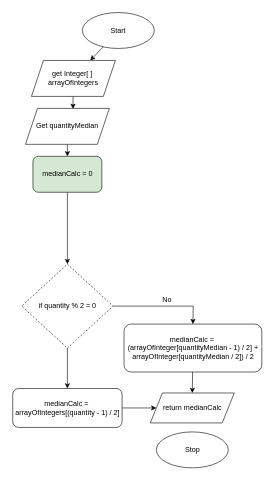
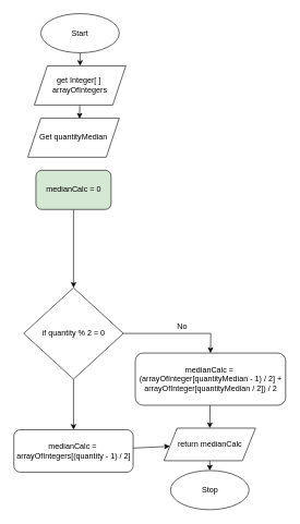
  <mxCell id="0" />
  <mxCell id="1" parent="0" />
  <mxCell id="2" value="" style="edgeStyle=none;html=1;" edge="1" parent="1" source="3" target="7"><mxGeometry relative="1" as="geometry" /></mxCell>
- <mxCell id="3" value="Start" style="ellipse;whiteSpace=wrap;html=1;" vertex="1" parent="1"><mxGeometry x="137" y="20" width="120" height="60" as="geometry" /></mxCell>
+ <mxCell id="3" value="Start" style="ellipse;whiteSpace=wrap;html=1;" vertex="1" parent="1"><mxGeometry x="62" y="20" width="120" height="60" as="geometry" /></mxCell>
+ <mxCell id="4" value="" style="edgeStyle=none;html=1;" edge="1" parent="1" source="5" target="10"><mxGeometry relative="1" as="geometry" /></mxCell>
  <mxCell id="5" value="return medianCalc" style="shape=parallelogram;perimeter=parallelogramPerimeter;whiteSpace=wrap;html=1;fixedSize=1;" vertex="1" parent="1"><mxGeometry x="250.5" y="655" width="140" height="50" as="geometry" /></mxCell>
  <mxCell id="6" style="edgeStyle=none;html=1;entryX=0.566;entryY=0.015;entryDx=0;entryDy=0;entryPerimeter=0;" edge="1" parent="1" source="7" target="9"><mxGeometry relative="1" as="geometry" /></mxCell>
  <mxCell id="7" value="get Integer[ ]&amp;nbsp;&lt;br&gt;arrayOfIntegers" style="shape=parallelogram;perimeter=parallelogramPerimeter;whiteSpace=wrap;html=1;fixedSize=1;" vertex="1" parent="1"><mxGeometry x="52" y="100" width="140" height="60" as="geometry" /></mxCell>
- <mxCell id="8" style="edgeStyle=none;html=1;entryX=0.5;entryY=0;entryDx=0;entryDy=0;" edge="1" parent="1" source="9" target="12"><mxGeometry relative="1" as="geometry" /></mxCell>
  <mxCell id="9" value="Get quantityMedian" style="shape=parallelogram;perimeter=parallelogramPerimeter;whiteSpace=wrap;html=1;fixedSize=1;" vertex="1" parent="1"><mxGeometry x="42" y="180" width="140" height="60" as="geometry" /></mxCell>
  <mxCell id="10" value="Stop" style="ellipse;whiteSpace=wrap;html=1;" vertex="1" parent="1"><mxGeometry x="260.5" y="720" width="120" height="60" as="geometry" /></mxCell>
  <mxCell id="11" style="edgeStyle=none;html=1;entryX=0.5;entryY=0;entryDx=0;entryDy=0;" edge="1" parent="1" source="12" target="15"><mxGeometry relative="1" as="geometry" /></mxCell>
  <mxCell id="12" value="medianCalc = 0" style="rounded=1;whiteSpace=wrap;html=1;fillColor=#d5e8d4;" vertex="1" parent="1"><mxGeometry x="54.5" y="260" width="115" height="60" as="geometry" /></mxCell>
  <mxCell id="13" style="edgeStyle=none;html=1;entryX=0.5;entryY=0;entryDx=0;entryDy=0;" edge="1" parent="1" source="15" target="17"><mxGeometry relative="1" as="geometry" /></mxCell>
  <mxCell id="14" style="edgeStyle=none;html=1;entryX=0.5;entryY=0;entryDx=0;entryDy=0;rounded=0;" edge="1" parent="1" source="15" target="20"><mxGeometry relative="1" as="geometry"><Array as="points"><mxPoint x="322" y="510" /></Array></mxGeometry></mxCell>
- <mxCell id="15" value="if quantity % 2 = 0" style="rhombus;whiteSpace=wrap;html=1;dashed=1;" vertex="1" parent="1"><mxGeometry x="35.75" y="440" width="152.5" height="140" as="geometry" /></mxCell>
+ <mxCell id="15" value="if quantity % 2 = 0" style="rhombus;whiteSpace=wrap;html=1;" vertex="1" parent="1"><mxGeometry x="35.75" y="440" width="152.5" height="140" as="geometry" /></mxCell>
  <mxCell id="16" value="" style="edgeStyle=none;html=1;" edge="1" parent="1" source="17" target="5"><mxGeometry relative="1" as="geometry" /></mxCell>
- <mxCell id="17" value="medianCalc =&amp;nbsp;&lt;br&gt;arrayOfIntegers[(quantity - 1) / 2]" style="rounded=1;whiteSpace=wrap;html=1;" vertex="1" parent="1"><mxGeometry x="20.75" y="647.5" width="182.5" height="65" as="geometry" /></mxCell>
+ <mxCell id="17" value="medianCalc =&amp;nbsp;&lt;br&gt;arrayOfIntegers[(quantity - 1) / 2]" style="rounded=1;whiteSpace=wrap;html=1;" vertex="1" parent="1"><mxGeometry x="20.75" y="657.5" width="182.5" height="65" as="geometry" /></mxCell>
  <mxCell id="18" value="No" style="text;html=1;align=center;verticalAlign=middle;resizable=0;points=[];autosize=1;strokeColor=none;fillColor=none;" vertex="1" parent="1"><mxGeometry x="263" y="490" width="30" height="20" as="geometry" /></mxCell>
  <mxCell id="19" style="edgeStyle=none;rounded=0;html=1;entryX=0.5;entryY=0;entryDx=0;entryDy=0;" edge="1" parent="1" source="20" target="5"><mxGeometry relative="1" as="geometry" /></mxCell>
  <mxCell id="20" value="medianCalc =&amp;nbsp;&lt;br&gt;(arrayOfInteger[quantityMedian - 1) / 2] + arrayOfInteger[quantityMedian / 2]) / 2" style="rounded=1;whiteSpace=wrap;html=1;" vertex="1" parent="1"><mxGeometry x="206.5" y="540" width="230" height="80" as="geometry" /></mxCell>
